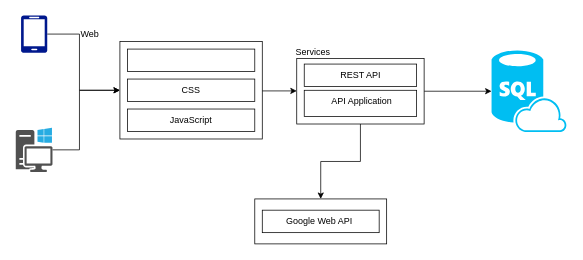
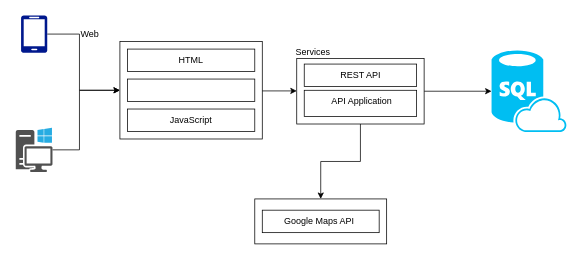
  <mxCell id="0" />
  <mxCell id="1" parent="0" />
  <mxCell id="2" value="" style="endArrow=classic;html=1;" edge="1" parent="1"><mxGeometry width="50" height="50" relative="1" as="geometry"><mxPoint x="345" y="120.83" as="sourcePoint" /><mxPoint x="395" y="120.83" as="targetPoint" /></mxGeometry></mxCell>
  <mxCell id="3" style="edgeStyle=orthogonalEdgeStyle;rounded=0;orthogonalLoop=1;jettySize=auto;html=1;entryX=0;entryY=0.5;entryDx=0;entryDy=0;" edge="1" parent="1" source="4" target="7"><mxGeometry relative="1" as="geometry"><Array as="points"><mxPoint x="105" y="200" /><mxPoint x="105" y="120" /></Array></mxGeometry></mxCell>
  <mxCell id="4" value="" style="pointerEvents=1;shadow=0;dashed=0;html=1;strokeColor=none;fillColor=#505050;labelPosition=center;verticalLabelPosition=bottom;verticalAlign=top;outlineConnect=0;align=center;shape=mxgraph.office.devices.workstation_pc;" vertex="1" parent="1"><mxGeometry x="20" y="170" width="49" height="59" as="geometry" /></mxCell>
  <mxCell id="5" style="edgeStyle=orthogonalEdgeStyle;rounded=0;orthogonalLoop=1;jettySize=auto;html=1;entryX=0;entryY=0.5;entryDx=0;entryDy=0;exitX=1;exitY=0.5;exitDx=0;exitDy=0;exitPerimeter=0;" edge="1" parent="1" source="6" target="7"><mxGeometry relative="1" as="geometry"><Array as="points"><mxPoint x="105" y="45" /><mxPoint x="105" y="120" /></Array></mxGeometry></mxCell>
  <mxCell id="6" value="" style="aspect=fixed;pointerEvents=1;shadow=0;dashed=0;html=1;strokeColor=none;labelPosition=center;verticalLabelPosition=bottom;verticalAlign=top;align=center;fillColor=#00188D;shape=mxgraph.azure.mobile" vertex="1" parent="1"><mxGeometry x="27" y="20" width="35" height="50" as="geometry" /></mxCell>
  <mxCell id="7" value="" style="rounded=0;whiteSpace=wrap;html=1;" vertex="1" parent="1"><mxGeometry x="159" y="55" width="190" height="130" as="geometry" /></mxCell>
  <mxCell id="8" value="Web" style="text;html=1;strokeColor=none;fillColor=none;align=center;verticalAlign=middle;whiteSpace=wrap;rounded=0;" vertex="1" parent="1"><mxGeometry x="99" y="35" width="40" height="20" as="geometry" /></mxCell>
  <mxCell id="9" value="" style="rounded=0;whiteSpace=wrap;html=1;" vertex="1" parent="1"><mxGeometry x="169" y="65" width="170" height="30" as="geometry" /></mxCell>
+ <mxCell id="10" value="HTML" style="text;html=1;strokeColor=none;fillColor=none;align=center;verticalAlign=middle;whiteSpace=wrap;rounded=0;" vertex="1" parent="1"><mxGeometry x="179" y="70" width="150" height="20" as="geometry" /></mxCell>
  <mxCell id="11" value="" style="rounded=0;whiteSpace=wrap;html=1;" vertex="1" parent="1"><mxGeometry x="169" y="105" width="170" height="30" as="geometry" /></mxCell>
- <mxCell id="12" value="CSS" style="text;html=1;strokeColor=none;fillColor=none;align=center;verticalAlign=middle;whiteSpace=wrap;rounded=0;" vertex="1" parent="1"><mxGeometry x="179" y="110" width="150" height="20" as="geometry" /></mxCell>
  <mxCell id="13" value="" style="rounded=0;whiteSpace=wrap;html=1;" vertex="1" parent="1"><mxGeometry x="169" y="145" width="170" height="30" as="geometry" /></mxCell>
  <mxCell id="14" value="JavaScript" style="text;html=1;strokeColor=none;fillColor=none;align=center;verticalAlign=middle;whiteSpace=wrap;rounded=0;" vertex="1" parent="1"><mxGeometry x="179" y="150" width="150" height="20" as="geometry" /></mxCell>
  <mxCell id="15" style="edgeStyle=orthogonalEdgeStyle;rounded=0;orthogonalLoop=1;jettySize=auto;html=1;exitX=1;exitY=0.5;exitDx=0;exitDy=0;entryX=0;entryY=0.5;entryDx=0;entryDy=0;entryPerimeter=0;" edge="1" parent="1" source="17" target="23"><mxGeometry relative="1" as="geometry" /></mxCell>
  <mxCell id="16" style="edgeStyle=orthogonalEdgeStyle;rounded=0;orthogonalLoop=1;jettySize=auto;html=1;exitX=0.5;exitY=1;exitDx=0;exitDy=0;entryX=0.5;entryY=0;entryDx=0;entryDy=0;" edge="1" parent="1" source="17" target="24"><mxGeometry relative="1" as="geometry" /></mxCell>
  <mxCell id="17" value="" style="rounded=0;whiteSpace=wrap;html=1;" vertex="1" parent="1"><mxGeometry x="395" y="77.5" width="170" height="87.5" as="geometry" /></mxCell>
  <mxCell id="18" value="" style="rounded=0;whiteSpace=wrap;html=1;" vertex="1" parent="1"><mxGeometry x="405" y="85" width="150" height="30" as="geometry" /></mxCell>
  <mxCell id="19" value="REST API&amp;nbsp;" style="text;html=1;strokeColor=none;fillColor=none;align=center;verticalAlign=middle;whiteSpace=wrap;rounded=0;" vertex="1" parent="1"><mxGeometry x="405" y="90" width="154" height="20" as="geometry" /></mxCell>
  <mxCell id="20" value="" style="rounded=0;whiteSpace=wrap;html=1;" vertex="1" parent="1"><mxGeometry x="405" y="120" width="150" height="35" as="geometry" /></mxCell>
  <mxCell id="21" value="API Application" style="text;html=1;strokeColor=none;fillColor=none;align=center;verticalAlign=middle;whiteSpace=wrap;rounded=0;" vertex="1" parent="1"><mxGeometry x="405" y="125" width="154" height="20" as="geometry" /></mxCell>
  <mxCell id="22" value="Services" style="text;html=1;strokeColor=none;fillColor=none;align=center;verticalAlign=middle;whiteSpace=wrap;rounded=0;" vertex="1" parent="1"><mxGeometry x="397" y="59" width="40" height="20" as="geometry" /></mxCell>
  <mxCell id="23" value="" style="verticalLabelPosition=bottom;html=1;verticalAlign=top;align=center;strokeColor=none;fillColor=#00BEF2;shape=mxgraph.azure.sql_database_sql_azure;" vertex="1" parent="1"><mxGeometry x="655" y="66.75" width="100" height="109" as="geometry" /></mxCell>
  <mxCell id="24" value="" style="rounded=0;whiteSpace=wrap;html=1;" vertex="1" parent="1"><mxGeometry x="339" y="265" width="176" height="60" as="geometry" /></mxCell>
  <mxCell id="25" value="" style="rounded=0;whiteSpace=wrap;html=1;" vertex="1" parent="1"><mxGeometry x="349" y="280" width="156" height="30" as="geometry" /></mxCell>
- <mxCell id="26" value="Google Web API&amp;nbsp;" style="text;html=1;strokeColor=none;fillColor=none;align=center;verticalAlign=middle;whiteSpace=wrap;rounded=0;" vertex="1" parent="1"><mxGeometry x="349" y="285" width="156" height="20" as="geometry" /></mxCell>
+ <mxCell id="26" value="Google Maps API&amp;nbsp;" style="text;html=1;strokeColor=none;fillColor=none;align=center;verticalAlign=middle;whiteSpace=wrap;rounded=0;" vertex="1" parent="1"><mxGeometry x="349" y="285" width="156" height="20" as="geometry" /></mxCell>
